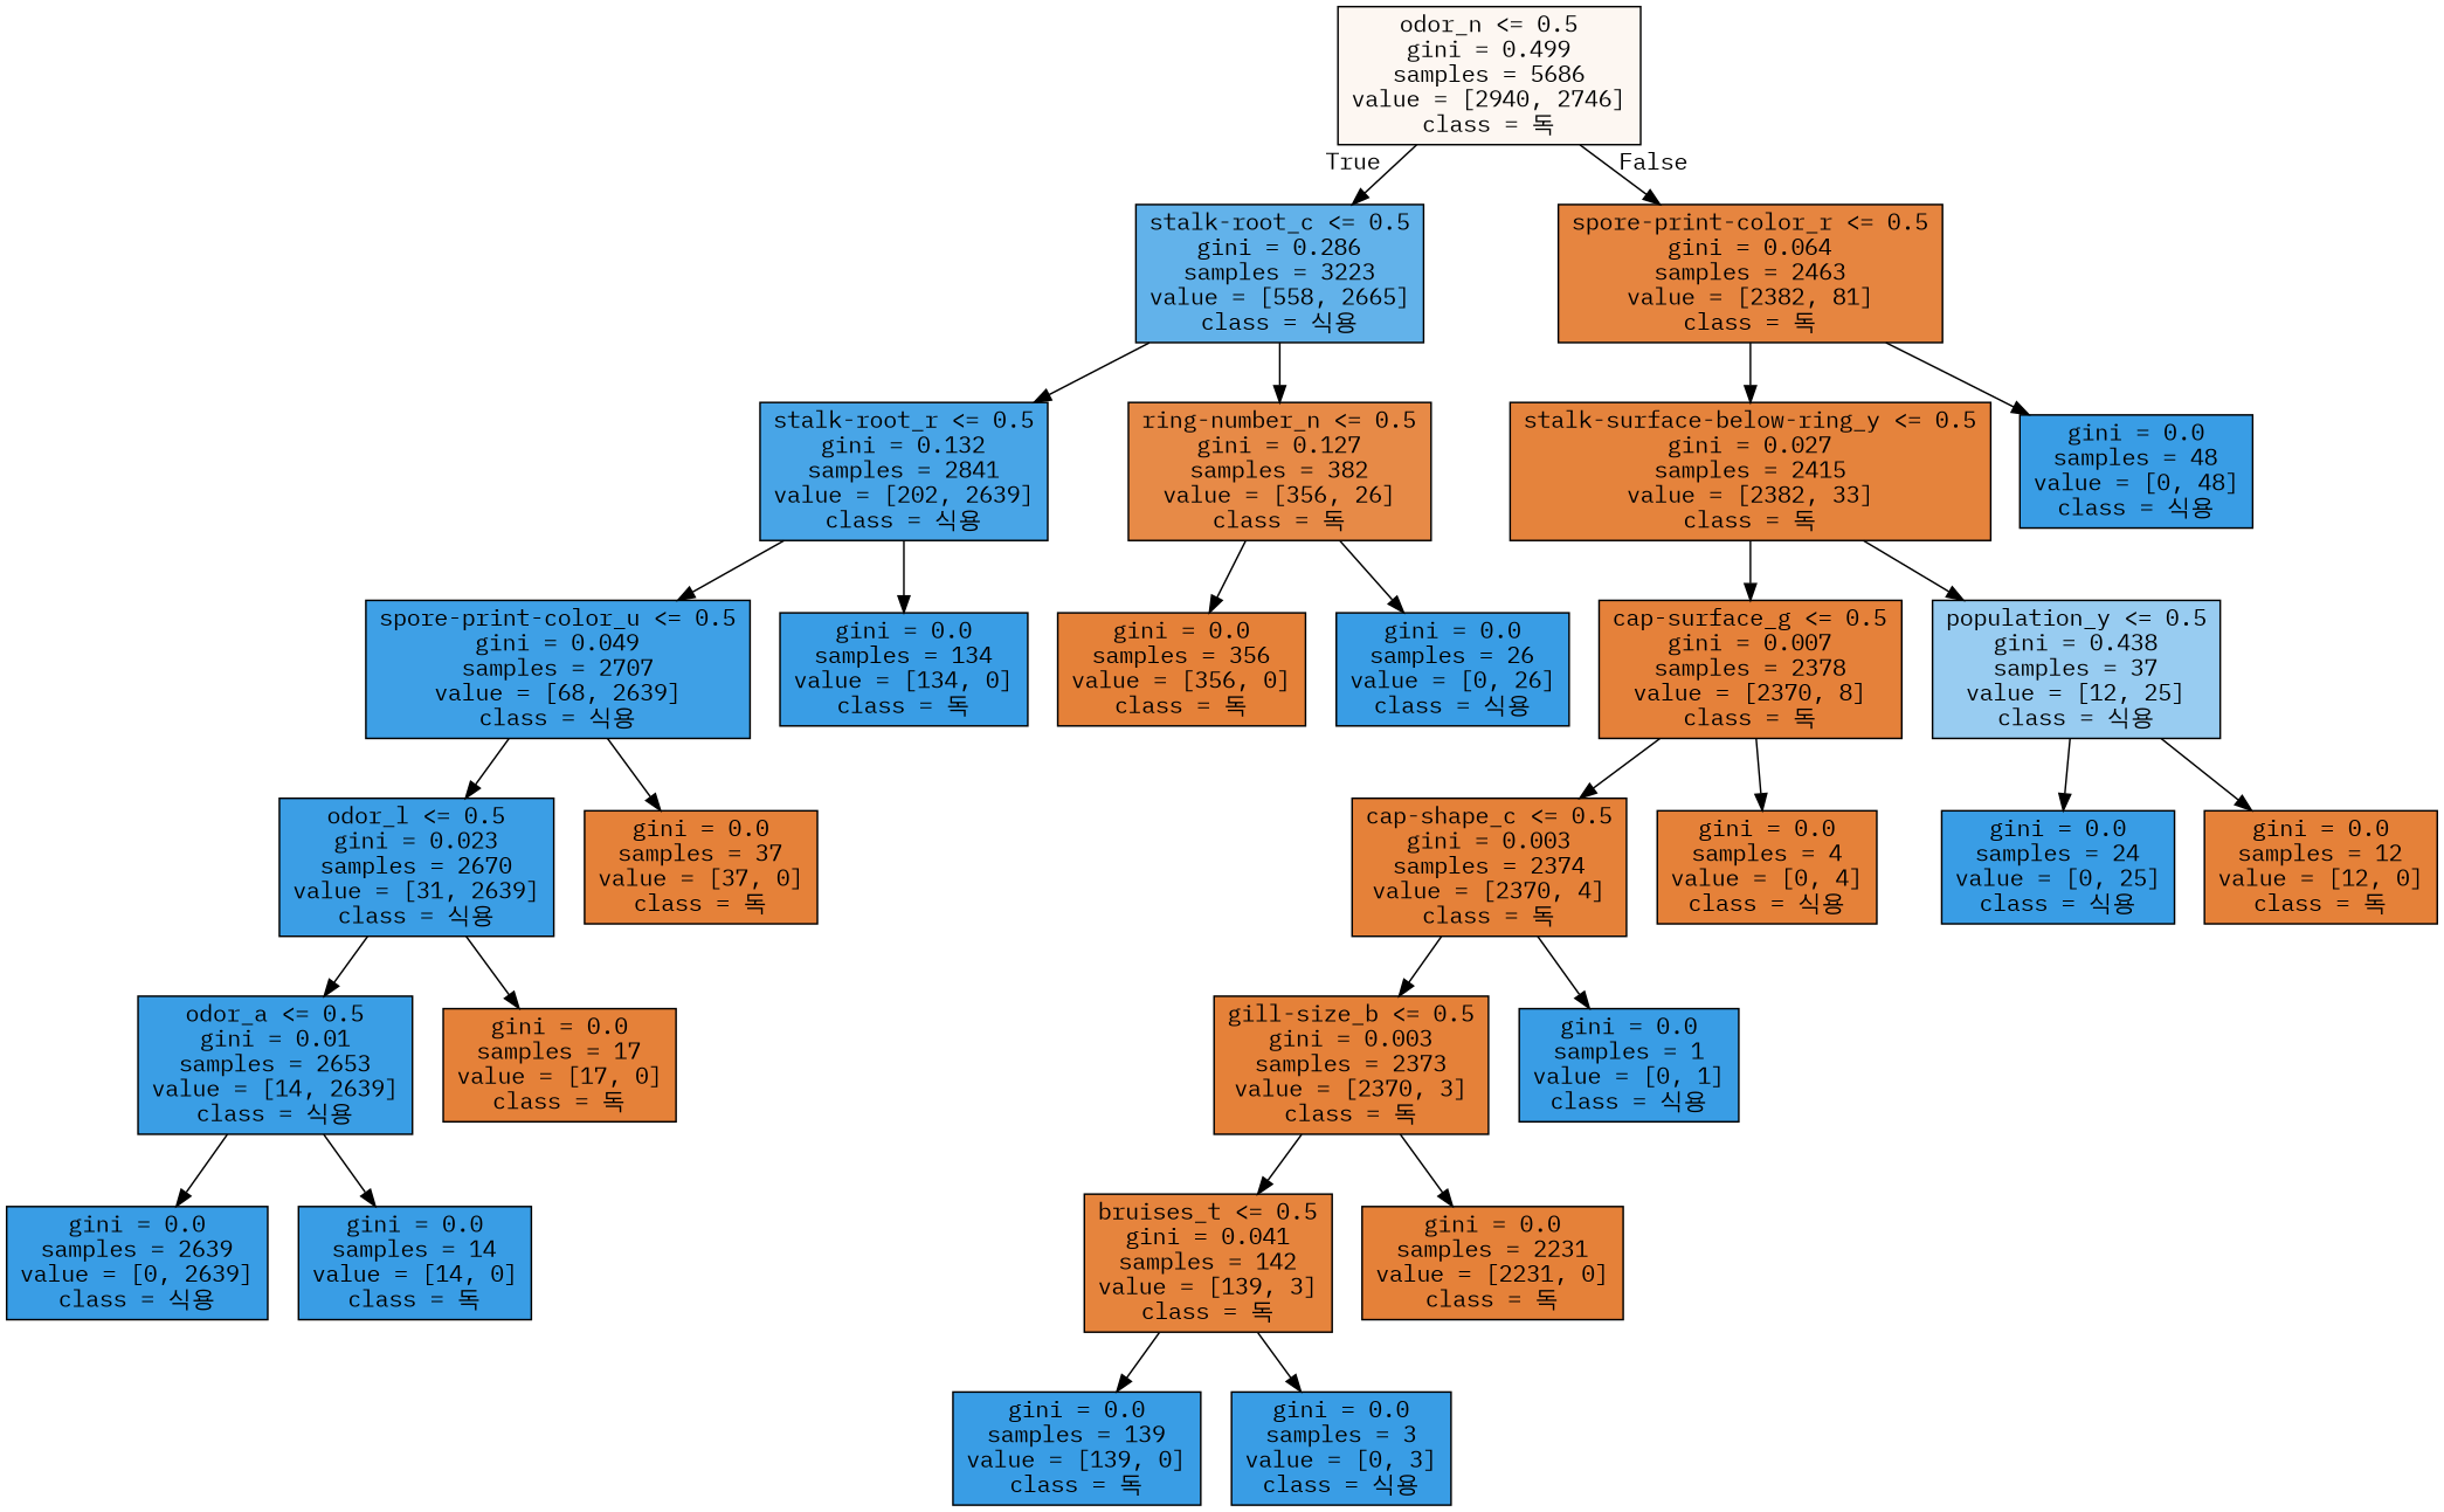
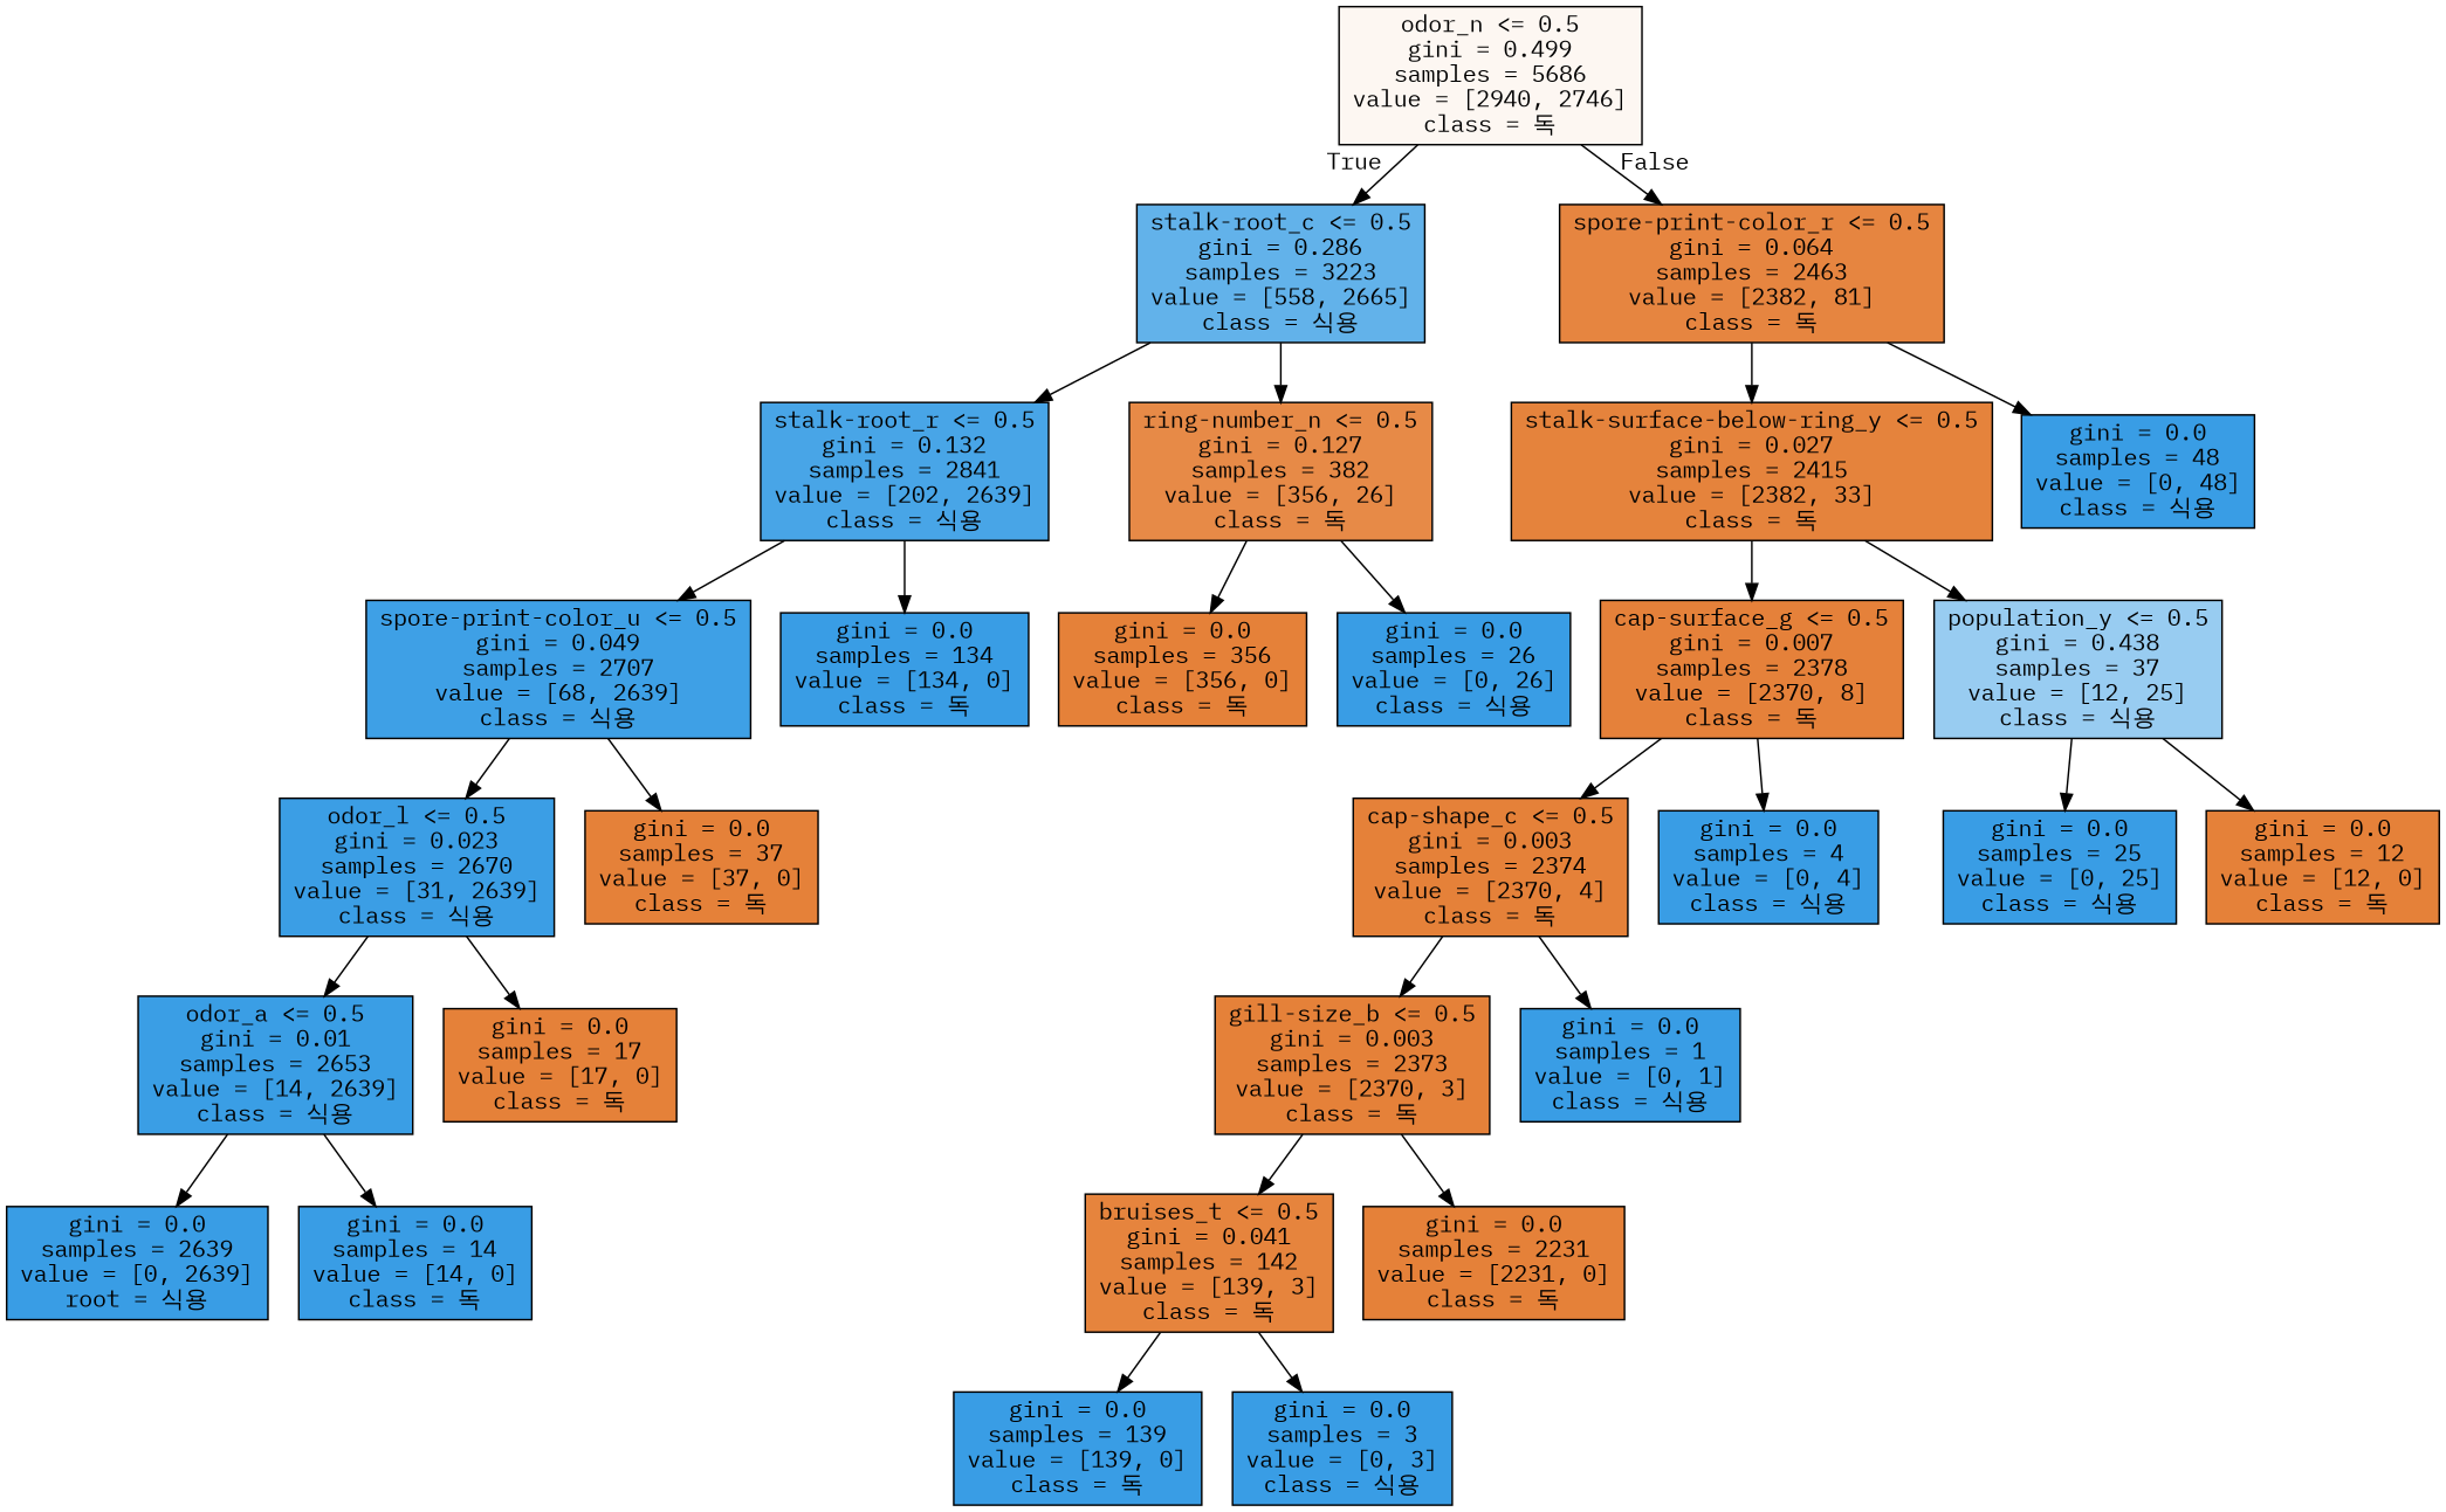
  digraph {
    fontname="IBM Plex Mono"
    node [color=black fillcolor="#399de5" fontname="IBM Plex Mono" shape=box style=filled]
    edge [fontname="IBM Plex Mono"]
    n1 [fillcolor="#fdf7f2" label="odor_n <= 0.5\ngini = 0.499\nsamples = 5686\nvalue = [2940, 2746]\nclass = 독"]
    n2 [fillcolor="#62b2ea" label="stalk-root_c <= 0.5\ngini = 0.286\nsamples = 3223\nvalue = [558, 2665]\nclass = 식용"]
    n3 [fillcolor="#e68540" label="spore-print-color_r <= 0.5\ngini = 0.064\nsamples = 2463\nvalue = [2382, 81]\nclass = 독"]
    n4 [fillcolor="#48a5e7" label="stalk-root_r <= 0.5\ngini = 0.132\nsamples = 2841\nvalue = [202, 2639]\nclass = 식용"]
    n5 [fillcolor="#e78a47" label="ring-number_n <= 0.5\ngini = 0.127\nsamples = 382\nvalue = [356, 26]\nclass = 독"]
    n6 [fillcolor="#e5833c" label="stalk-surface-below-ring_y <= 0.5\ngini = 0.027\nsamples = 2415\nvalue = [2382, 33]\nclass = 독"]
    n7 [label="gini = 0.0\nsamples = 48\nvalue = [0, 48]\nclass = 식용"]
    n8 [fillcolor="#3ea0e6" label="spore-print-color_u <= 0.5\ngini = 0.049\nsamples = 2707\nvalue = [68, 2639]\nclass = 식용"]
    n9 [label="gini = 0.0\nsamples = 134\nvalue = [134, 0]\nclass = 독"]
    n10 [fillcolor="#e58139" label="gini = 0.0\nsamples = 356\nvalue = [356, 0]\nclass = 독"]
    n11 [label="gini = 0.0\nsamples = 26\nvalue = [0, 26]\nclass = 식용"]
    n12 [fillcolor="#3b9ee5" label="odor_l <= 0.5\ngini = 0.023\nsamples = 2670\nvalue = [31, 2639]\nclass = 식용"]
    n13 [fillcolor="#e58139" label="gini = 0.0\nsamples = 37\nvalue = [37, 0]\nclass = 독"]
    n14 [fillcolor="#3a9ee5" label="odor_a <= 0.5\ngini = 0.01\nsamples = 2653\nvalue = [14, 2639]\nclass = 식용"]
    n15 [fillcolor="#e58139" label="gini = 0.0\nsamples = 17\nvalue = [17, 0]\nclass = 독"]
-   n16 [label="gini = 0.0\nsamples = 2639\nvalue = [0, 2639]\nclass = 식용"]
+   n16 [label="gini = 0.0\nsamples = 2639\nvalue = [0, 2639]\nroot = 식용"]
    n17 [label="gini = 0.0\nsamples = 14\nvalue = [14, 0]\nclass = 독"]
    n18 [fillcolor="#e5813a" label="cap-surface_g <= 0.5\ngini = 0.007\nsamples = 2378\nvalue = [2370, 8]\nclass = 독"]
    n19 [fillcolor="#98ccf1" label="population_y <= 0.5\ngini = 0.438\nsamples = 37\nvalue = [12, 25]\nclass = 식용"]
    n20 [fillcolor="#e58139" label="cap-shape_c <= 0.5\ngini = 0.003\nsamples = 2374\nvalue = [2370, 4]\nclass = 독"]
-   n21 [fillcolor="#e58139" label="gini = 0.0\nsamples = 4\nvalue = [0, 4]\nclass = 식용"]
-   n22 [label="gini = 0.0\nsamples = 24\nvalue = [0, 25]\nclass = 식용"]
+   n21 [label="gini = 0.0\nsamples = 4\nvalue = [0, 4]\nclass = 식용"]
+   n22 [label="gini = 0.0\nsamples = 25\nvalue = [0, 25]\nclass = 식용"]
    n23 [fillcolor="#e58139" label="gini = 0.0\nsamples = 12\nvalue = [12, 0]\nclass = 독"]
    n24 [fillcolor="#e58139" label="gill-size_b <= 0.5\ngini = 0.003\nsamples = 2373\nvalue = [2370, 3]\nclass = 독"]
    n25 [label="gini = 0.0\nsamples = 1\nvalue = [0, 1]\nclass = 식용"]
    n26 [fillcolor="#e6843d" label="bruises_t <= 0.5\ngini = 0.041\nsamples = 142\nvalue = [139, 3]\nclass = 독"]
    n27 [fillcolor="#e58139" label="gini = 0.0\nsamples = 2231\nvalue = [2231, 0]\nclass = 독"]
    n28 [label="gini = 0.0\nsamples = 139\nvalue = [139, 0]\nclass = 독"]
    n29 [label="gini = 0.0\nsamples = 3\nvalue = [0, 3]\nclass = 식용"]
    n1 -> n2 [headlabel=True labelangle=45 labeldistance=2.5]
    n1 -> n3 [headlabel=False labelangle=-45 labeldistance=2.5]
    n2 -> n4
    n2 -> n5
    n3 -> n6
    n3 -> n7
    n4 -> n8
    n4 -> n9
    n5 -> n10
    n5 -> n11
    n6 -> n18
    n6 -> n19
    n8 -> n12
    n8 -> n13
    n12 -> n14
    n12 -> n15
    n14 -> n16
    n14 -> n17
    n18 -> n20
    n18 -> n21
    n19 -> n22
    n19 -> n23
    n20 -> n24
    n20 -> n25
    n24 -> n26
    n24 -> n27
    n26 -> n28
    n26 -> n29
  }
